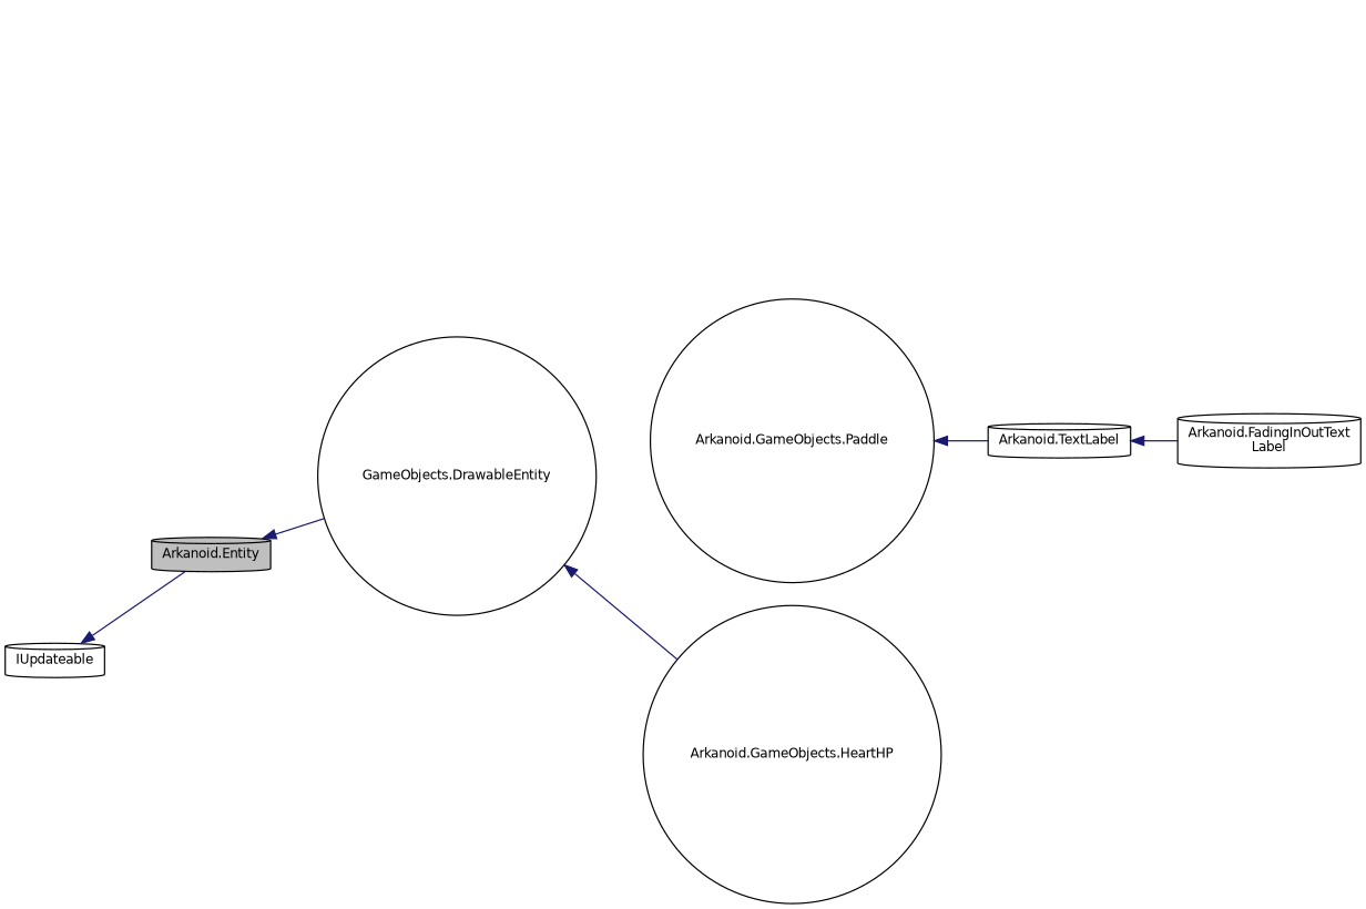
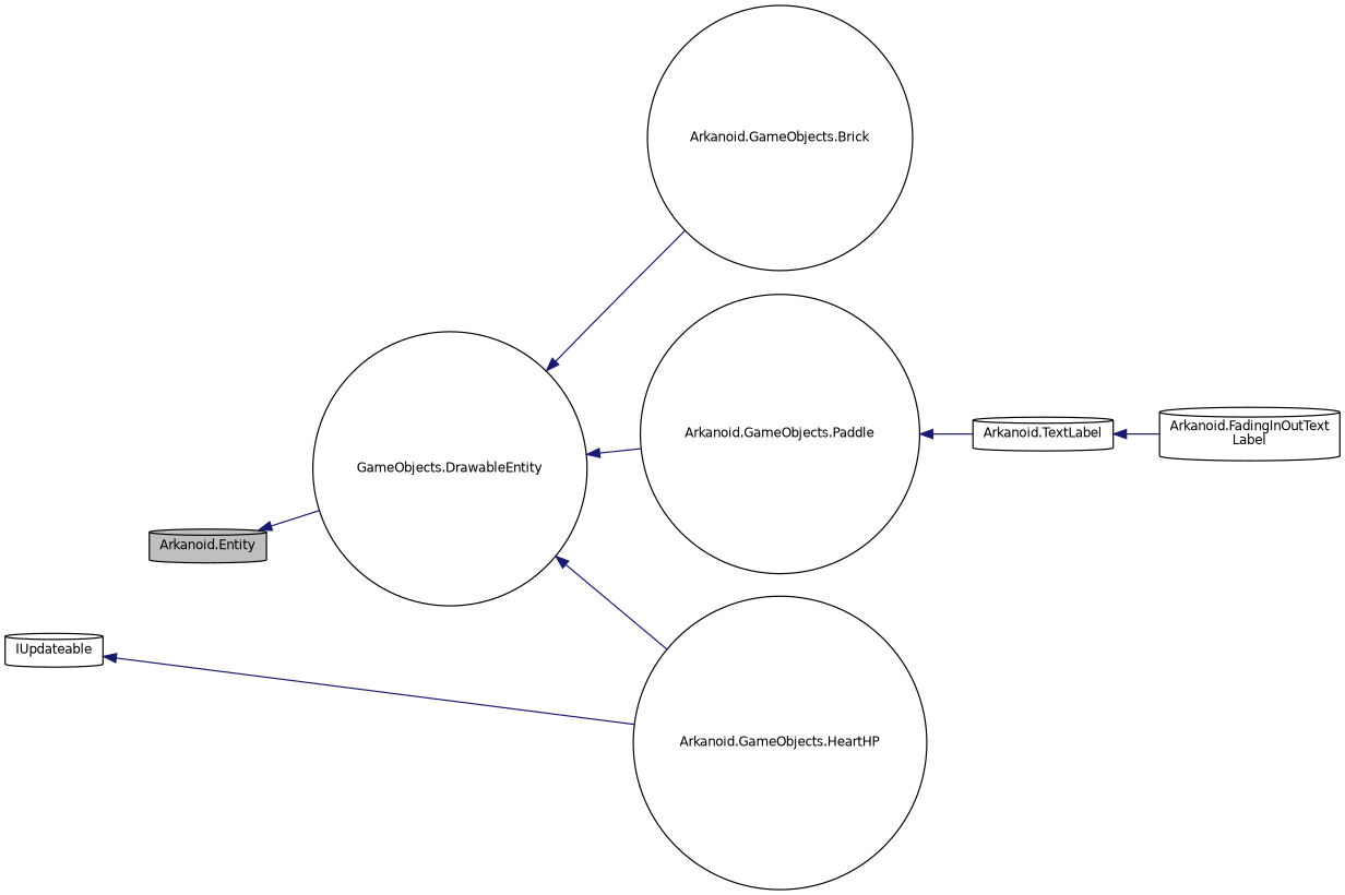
  digraph {
    rankdir=LR
    node [color=black fillcolor=white fontname=Helvetica fontsize=10 shape=cylinder style=filled]
    edge [color=midnightblue dir=back fontname=Helvetica fontsize=10 labelfontname=Helvetica labelfontsize=10 style=solid]
    n1 [fillcolor=grey75 fontcolor=black height=0.2 label="Arkanoid.Entity" width=0.4]
    n2 [height=0.2 label="GameObjects.DrawableEntity" shape=circle width=0.4]
+   n3 [height=0.2 label="Arkanoid.GameObjects.Brick" shape=circle width=0.4]
    n4 [height=0.2 label="Arkanoid.GameObjects.HeartHP" shape=circle width=0.4]
    n5 [height=0.2 label="Arkanoid.GameObjects.Paddle" shape=circle width=0.4]
    n6 [height=0.2 label="Arkanoid.TextLabel" width=0.4]
    n7 [height=0.2 label="Arkanoid.FadingInOutText\lLabel" width=0.4]
    n8 [height=0.2 label=IUpdateable width=0.4]
    n1 -> n2
+   n2 -> n3
    n2 -> n4
+   n2 -> n5
    n5 -> n6
    n6 -> n7
-   n8 -> n1
+   n8 -> n4
  }
